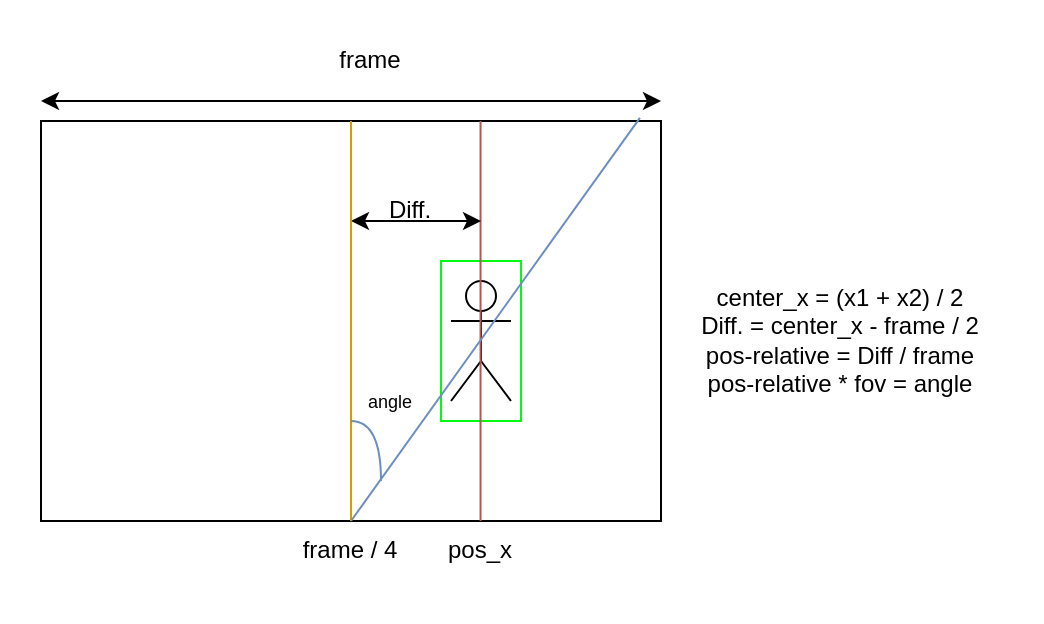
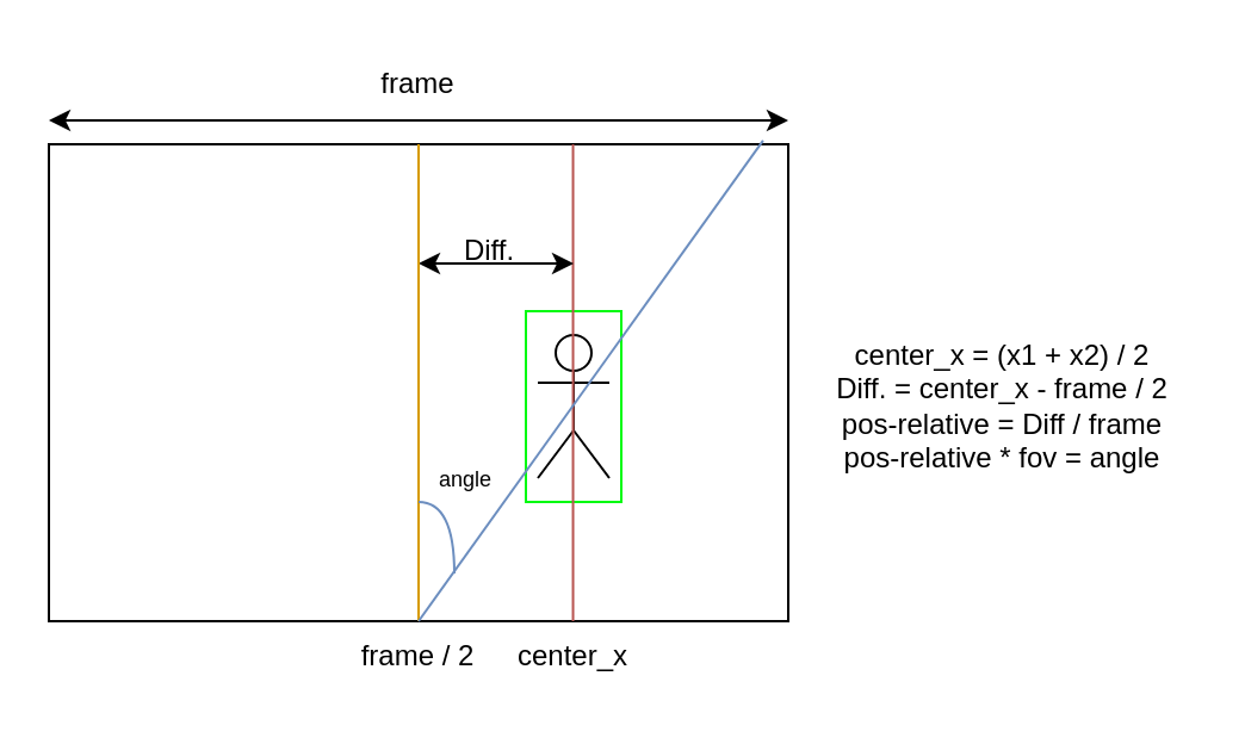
  <mxCell id="0" />
  <mxCell id="1" parent="0" />
  <mxCell id="2" value="" style="rounded=0;whiteSpace=wrap;html=1;" vertex="1" parent="1"><mxGeometry x="20" y="60" width="310" height="200" as="geometry" /></mxCell>
  <mxCell id="3" value="" style="rounded=0;whiteSpace=wrap;html=1;strokeColor=#00fa11;" vertex="1" parent="1"><mxGeometry x="220" y="130" width="40" height="80" as="geometry" /></mxCell>
  <mxCell id="4" value="" style="shape=umlActor;verticalLabelPosition=bottom;verticalAlign=top;html=1;outlineConnect=0;" vertex="1" parent="1"><mxGeometry x="225" y="140" width="30" height="60" as="geometry" /></mxCell>
  <mxCell id="5" value="" style="endArrow=none;html=1;rounded=0;fillColor=#f8cecc;strokeColor=#b85450;" edge="1" parent="1"><mxGeometry width="50" height="50" relative="1" as="geometry"><mxPoint x="239.77" y="260" as="sourcePoint" /><mxPoint x="239.77" y="60" as="targetPoint" /></mxGeometry></mxCell>
- <mxCell id="6" value="pos_x" style="text;html=1;align=center;verticalAlign=middle;whiteSpace=wrap;rounded=0;" vertex="1" parent="1"><mxGeometry x="210" y="260" width="60" height="30" as="geometry" /></mxCell>
+ <mxCell id="6" value="center_x" style="text;html=1;align=center;verticalAlign=middle;whiteSpace=wrap;rounded=0;" vertex="1" parent="1"><mxGeometry x="210" y="260" width="60" height="30" as="geometry" /></mxCell>
  <mxCell id="7" value="" style="endArrow=classic;startArrow=classic;html=1;rounded=0;" edge="1" parent="1"><mxGeometry width="50" height="50" relative="1" as="geometry"><mxPoint x="175" y="110" as="sourcePoint" /><mxPoint x="240" y="110" as="targetPoint" /></mxGeometry></mxCell>
  <mxCell id="8" value="" style="endArrow=none;html=1;rounded=0;entryX=0.5;entryY=0;entryDx=0;entryDy=0;exitX=0.5;exitY=1;exitDx=0;exitDy=0;fillColor=#ffe6cc;strokeColor=#d79b00;" edge="1" parent="1" source="2" target="2"><mxGeometry width="50" height="50" relative="1" as="geometry"><mxPoint x="130" y="220" as="sourcePoint" /><mxPoint x="180" y="170" as="targetPoint" /></mxGeometry></mxCell>
- <mxCell id="9" value="frame / 4" style="text;html=1;align=center;verticalAlign=middle;whiteSpace=wrap;rounded=0;" vertex="1" parent="1"><mxGeometry x="145" y="260" width="60" height="30" as="geometry" /></mxCell>
+ <mxCell id="9" value="frame / 2" style="text;html=1;align=center;verticalAlign=middle;whiteSpace=wrap;rounded=0;" vertex="1" parent="1"><mxGeometry x="145" y="260" width="60" height="30" as="geometry" /></mxCell>
  <mxCell id="10" value="Diff." style="text;html=1;align=center;verticalAlign=middle;whiteSpace=wrap;rounded=0;" vertex="1" parent="1"><mxGeometry x="175" y="90" width="60" height="30" as="geometry" /></mxCell>
  <mxCell id="11" value="" style="endArrow=classic;startArrow=classic;html=1;rounded=0;" edge="1" parent="1"><mxGeometry width="50" height="50" relative="1" as="geometry"><mxPoint x="20" y="50" as="sourcePoint" /><mxPoint x="330" y="50" as="targetPoint" /></mxGeometry></mxCell>
- <mxCell id="12" value="frame" style="text;html=1;align=center;verticalAlign=middle;whiteSpace=wrap;rounded=0;" vertex="1" parent="1"><mxGeometry x="155" y="15" width="60" height="30" as="geometry" /></mxCell>
+ <mxCell id="12" value="frame" style="text;html=1;align=center;verticalAlign=middle;whiteSpace=wrap;rounded=0;" vertex="1" parent="1"><mxGeometry x="145" y="20" width="60" height="30" as="geometry" /></mxCell>
  <mxCell id="13" value="center_x = (x1 + x2) / 2&lt;div&gt;Diff. = center_x - frame / 2&lt;/div&gt;&lt;div&gt;pos-relative = Diff / frame&lt;/div&gt;&lt;div&gt;pos-relative * fov = angle&lt;/div&gt;" style="text;html=1;align=center;verticalAlign=middle;whiteSpace=wrap;rounded=0;" vertex="1" parent="1"><mxGeometry x="340" y="155" width="160" height="30" as="geometry" /></mxCell>
  <mxCell id="14" value="" style="endArrow=none;html=1;rounded=0;exitX=0.5;exitY=0;exitDx=0;exitDy=0;entryX=0.966;entryY=-0.008;entryDx=0;entryDy=0;entryPerimeter=0;fillColor=#dae8fc;strokeColor=#6c8ebf;" edge="1" parent="1" source="9" target="2"><mxGeometry width="50" height="50" relative="1" as="geometry"><mxPoint x="60" y="360" as="sourcePoint" /><mxPoint x="350" y="50" as="targetPoint" /></mxGeometry></mxCell>
  <mxCell id="15" value="" style="curved=1;endArrow=none;html=1;rounded=0;endFill=0;fillColor=#dae8fc;strokeColor=#6c8ebf;" edge="1" parent="1"><mxGeometry width="50" height="50" relative="1" as="geometry"><mxPoint x="175" y="210" as="sourcePoint" /><mxPoint x="190" y="240" as="targetPoint" /><Array as="points"><mxPoint x="190" y="210" /></Array></mxGeometry></mxCell>
  <mxCell id="16" value="&lt;font style=&quot;font-size: 9px;&quot;&gt;angle&lt;/font&gt;" style="text;html=1;align=center;verticalAlign=middle;whiteSpace=wrap;rounded=0;" vertex="1" parent="1"><mxGeometry x="175" y="190" width="40" height="20" as="geometry" /></mxCell>
